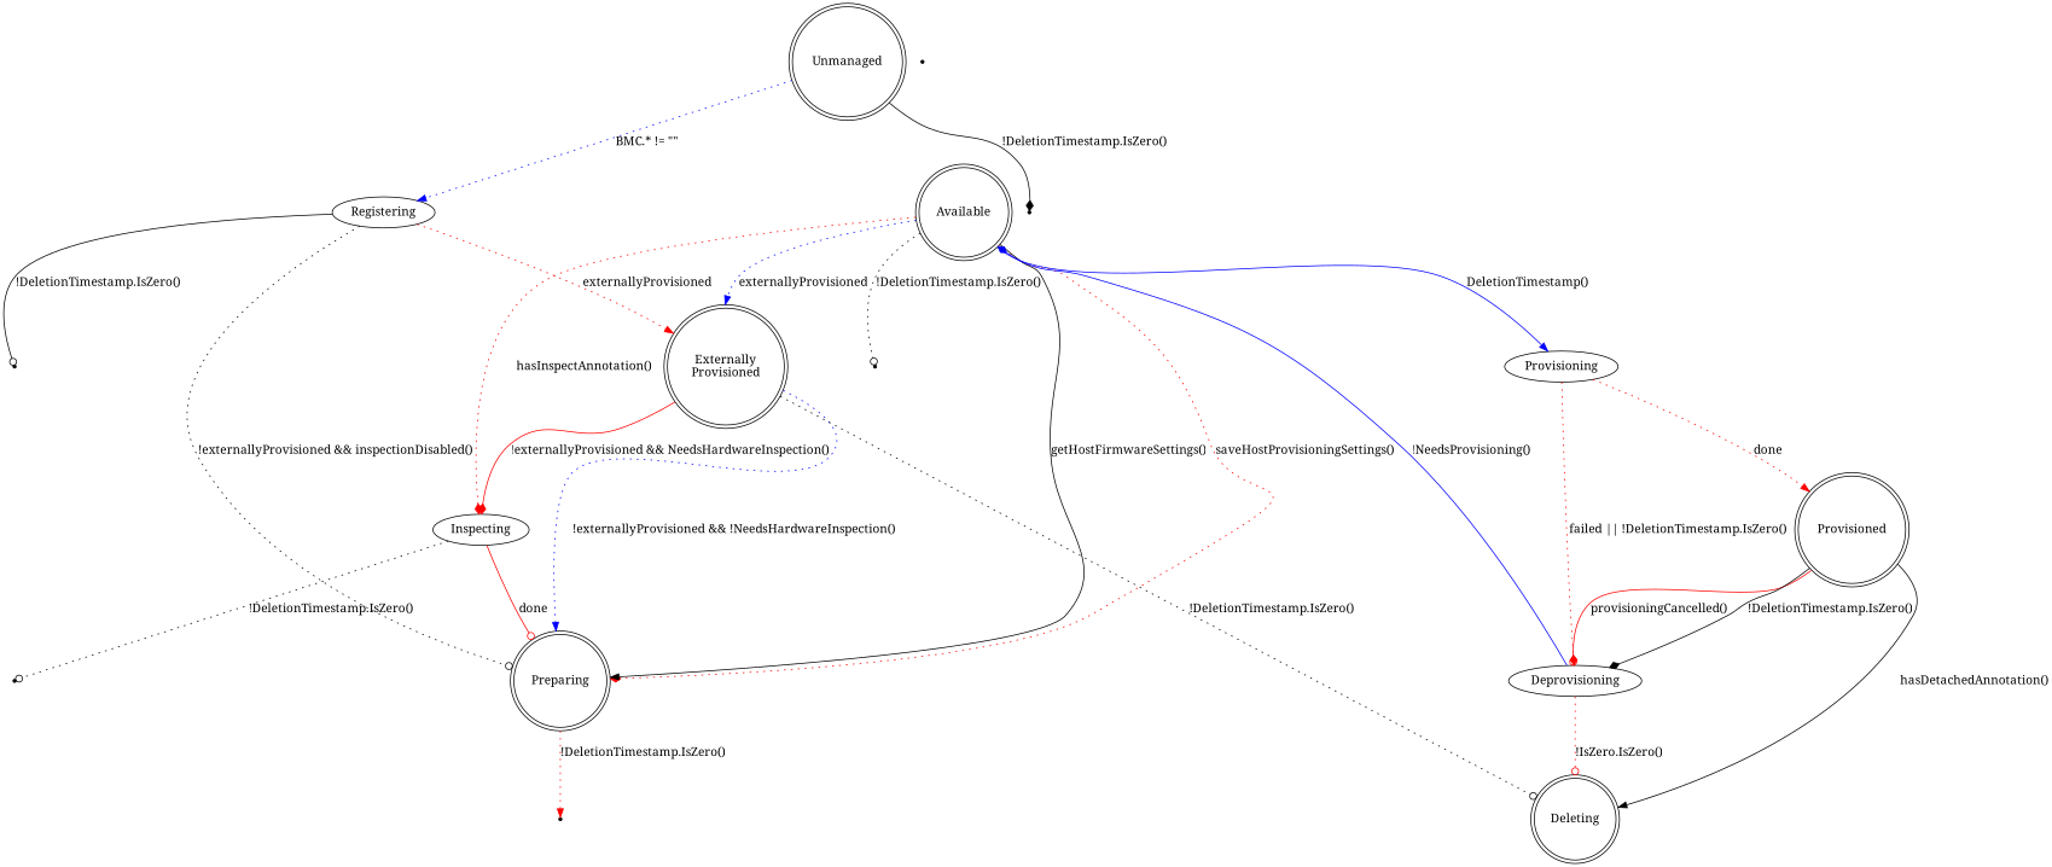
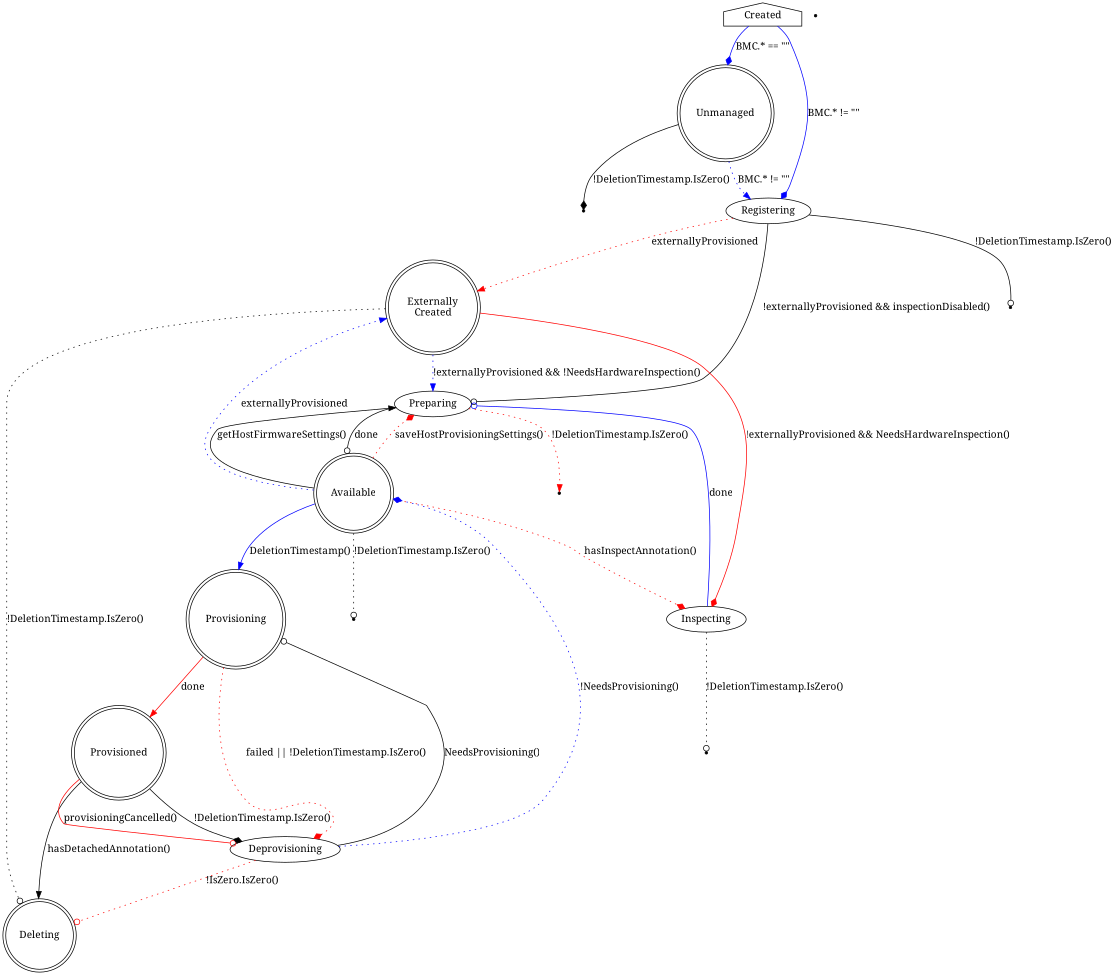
  digraph {
    fontname="Noto Serif"
    node [fontname="Noto Serif" shape=point]
    edge [arrowhead=odot color=black fontname="Noto Serif" style=solid]
+   Created [shape=house]
    Unmanaged [shape=doublecircle]
    Registering [shape=""]
    Deleting1
-   n5 [label="Externally\nProvisioned" shape=doublecircle]
-   Preparing [shape=doublecircle]
+   n5 [label="Externally\nCreated" shape=doublecircle]
+   Preparing [shape=""]
    Deleting2
    Inspecting [shape=""]
    Deleting [shape=doublecircle]
    Deleting3
    Available [shape=doublecircle]
    Deleting6
-   Provisioning [shape=""]
+   Provisioning [shape=doublecircle]
    Deleting7
    Provisioned [shape=doublecircle]
    Deprovisioning [shape=""]
    Deleting5
+   Created -> Unmanaged [arrowhead=diamond color=blue label="BMC.* == \"\""]
+   Created -> Registering [arrowhead=diamond color=blue label="BMC.* != \"\""]
    Unmanaged -> Registering [arrowhead=normal color=blue label="BMC.* != \"\"" style=dotted]
    Unmanaged -> Deleting1 [arrowhead=diamond label="!DeletionTimestamp.IsZero()"]
    Registering -> n5 [arrowhead=normal color=red label=externallyProvisioned style=dotted]
-   Registering -> Preparing [label="!externallyProvisioned && inspectionDisabled()" style=dotted]
+   Registering -> Preparing [label="!externallyProvisioned && inspectionDisabled()"]
    Registering -> Deleting2 [label="!DeletionTimestamp.IsZero()"]
    n5 -> Preparing [arrowhead=normal color=blue label="!externallyProvisioned && !NeedsHardwareInspection()" style=dotted]
    n5 -> Inspecting [arrowhead=diamond color=red label="!externallyProvisioned && NeedsHardwareInspection()"]
    n5 -> Deleting [label="!DeletionTimestamp.IsZero()" style=dotted]
+   Preparing -> Available [label=done]
    Preparing -> Deleting6 [arrowhead=normal color=red label="!DeletionTimestamp.IsZero()" style=dotted]
-   Inspecting -> Preparing [color=red label=done]
+   Inspecting -> Preparing [color=blue label=done]
    Inspecting -> Deleting3 [label="!DeletionTimestamp.IsZero()" style=dotted]
    Available -> n5 [arrowhead=normal color=blue label=externallyProvisioned style=dotted]
    Available -> Preparing [arrowhead=diamond color=red label="saveHostProvisioningSettings()" style=dotted]
    Available -> Preparing [arrowhead=normal label="getHostFirmwareSettings()"]
    Available -> Inspecting [arrowhead=diamond color=red label="hasInspectAnnotation()" style=dotted]
    Available -> Provisioning [arrowhead=normal color=blue label="DeletionTimestamp()"]
    Available -> Deleting7 [label="!DeletionTimestamp.IsZero()" style=dotted]
-   Provisioning -> Provisioned [arrowhead=normal color=red label=done style=dotted]
+   Provisioning -> Provisioned [arrowhead=normal color=red label=done]
    Provisioning -> Deprovisioning [arrowhead=diamond color=red label="failed || !DeletionTimestamp.IsZero()" style=dotted]
    Provisioned -> Deleting [arrowhead=normal label="hasDetachedAnnotation()"]
    Provisioned -> Deprovisioning [color=red label="provisioningCancelled()"]
    Provisioned -> Deprovisioning [arrowhead=diamond label="!DeletionTimestamp.IsZero()"]
    Deprovisioning -> Deleting [color=red label="!IsZero.IsZero()" style=dotted]
-   Deprovisioning -> Available [arrowhead=diamond color=blue label="!NeedsProvisioning()"]
+   Deprovisioning -> Available [arrowhead=diamond color=blue label="!NeedsProvisioning()" style=dotted]
+   Deprovisioning -> Provisioning [label="NeedsProvisioning()"]
  }
